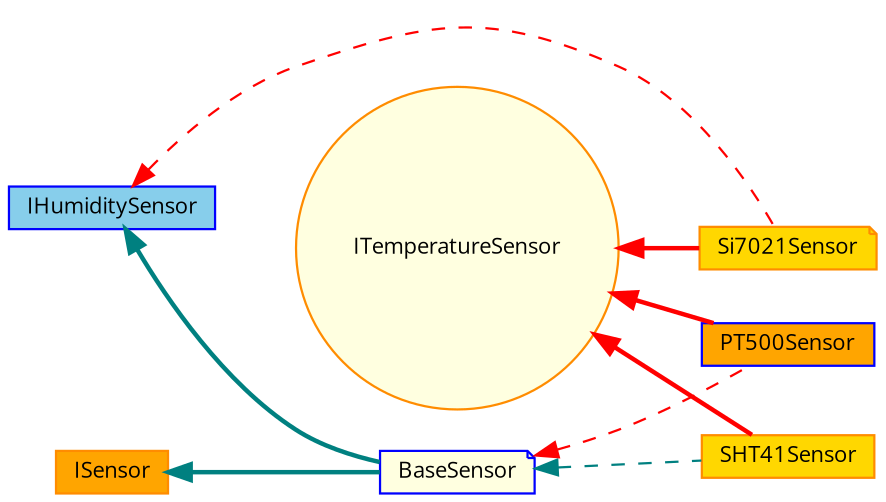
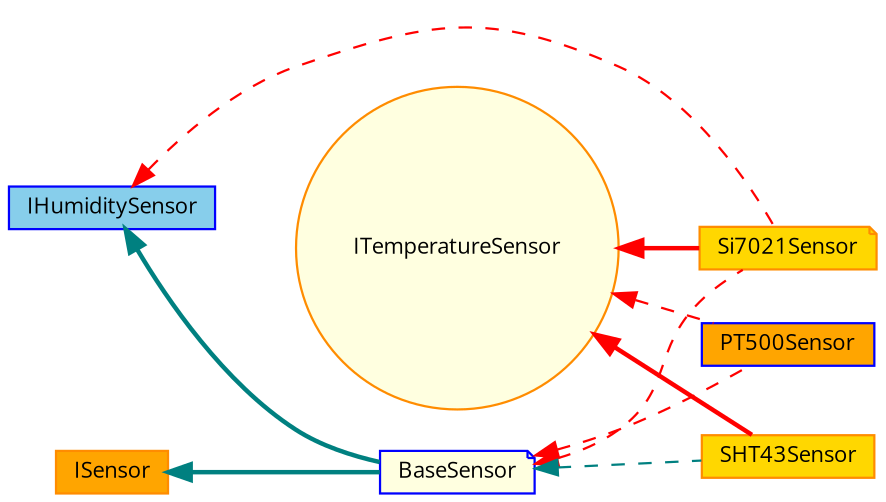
  digraph {
    fontname="Open Sans"
    rankdir=LR
    node [color=darkorange fillcolor=gold fontname="Open Sans" fontsize=10 shape=box style=filled]
    edge [color=red dir=back fontname="Open Sans" fontsize=10 labelfontname=Helvetica labelfontsize=10 style=dashed]
    n1 [color=blue fillcolor=skyblue height=0.2 label=IHumiditySensor width=0.4]
    n2 [height=0.2 label=Si7021Sensor shape=note width=0.4]
    n3 [color=blue fillcolor=lightyellow height=0.2 label=BaseSensor shape=note width=0.4]
-   n4 [height=0.2 label=SHT41Sensor width=0.4]
+   n4 [height=0.2 label=SHT43Sensor width=0.4]
    n5 [fillcolor=orange height=0.2 label=ISensor width=0.4]
    n6 [color=blue fillcolor=orange height=0.2 label=PT500Sensor width=0.4]
    n7 [fillcolor=lightyellow height=0.2 label=ITemperatureSensor shape=circle width=0.4]
    n1 -> n2
    n1 -> n3 [color=teal style=bold]
+   n3 -> n2
    n3 -> n4 [color=teal]
    n3 -> n6
    n5 -> n3 [color=teal style=bold]
    n7 -> n2 [style=bold]
    n7 -> n4 [style=bold]
-   n7 -> n6 [style=bold]
+   n7 -> n6
  }
